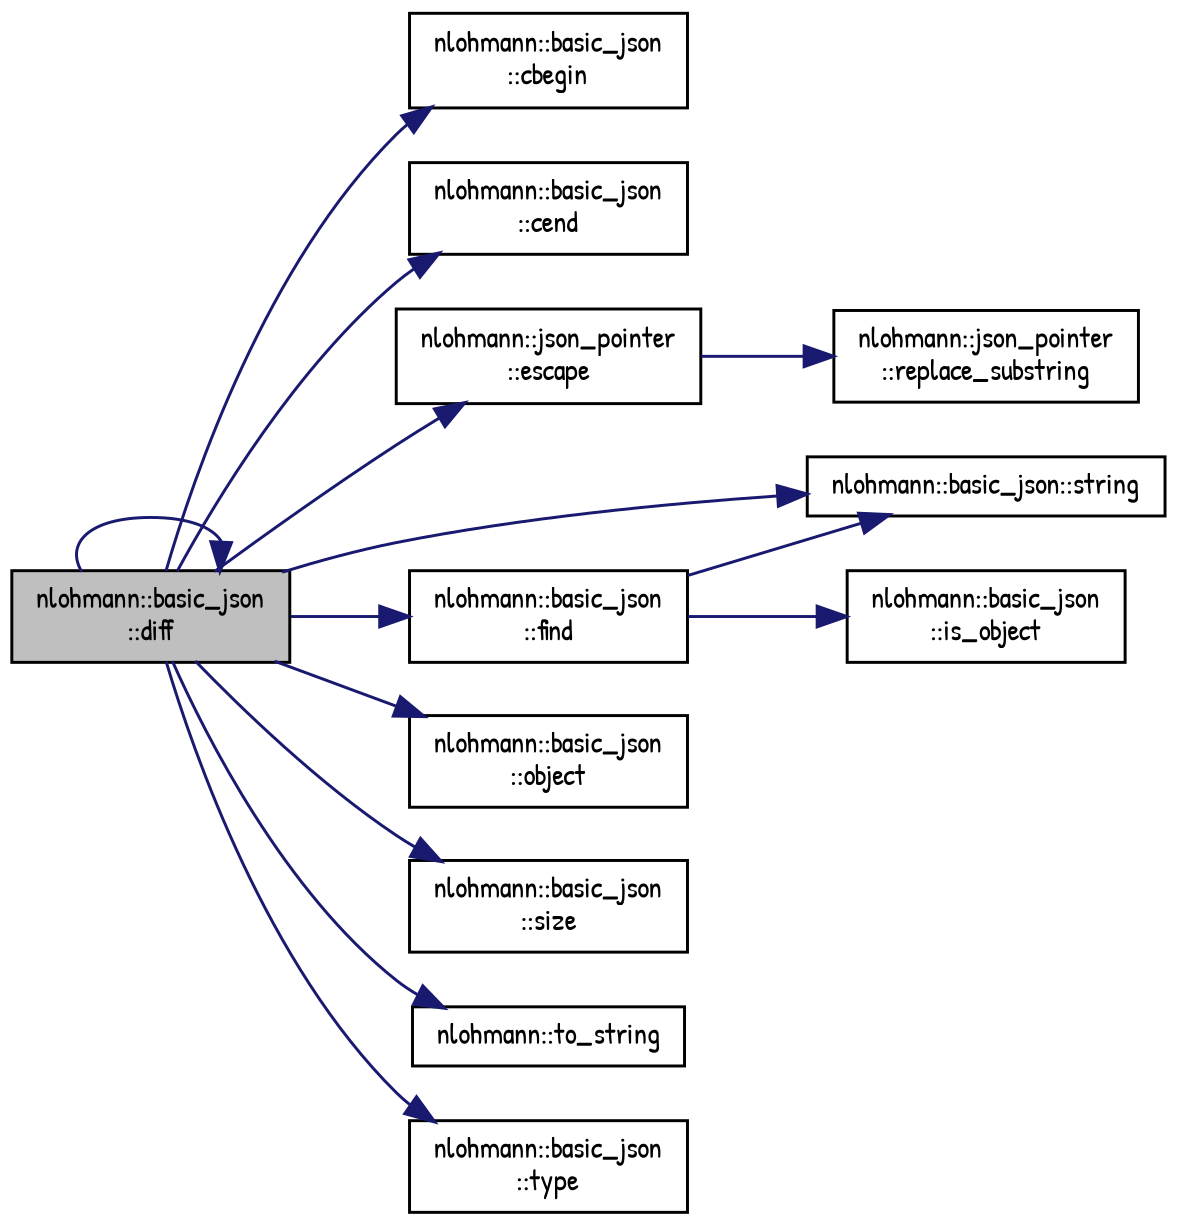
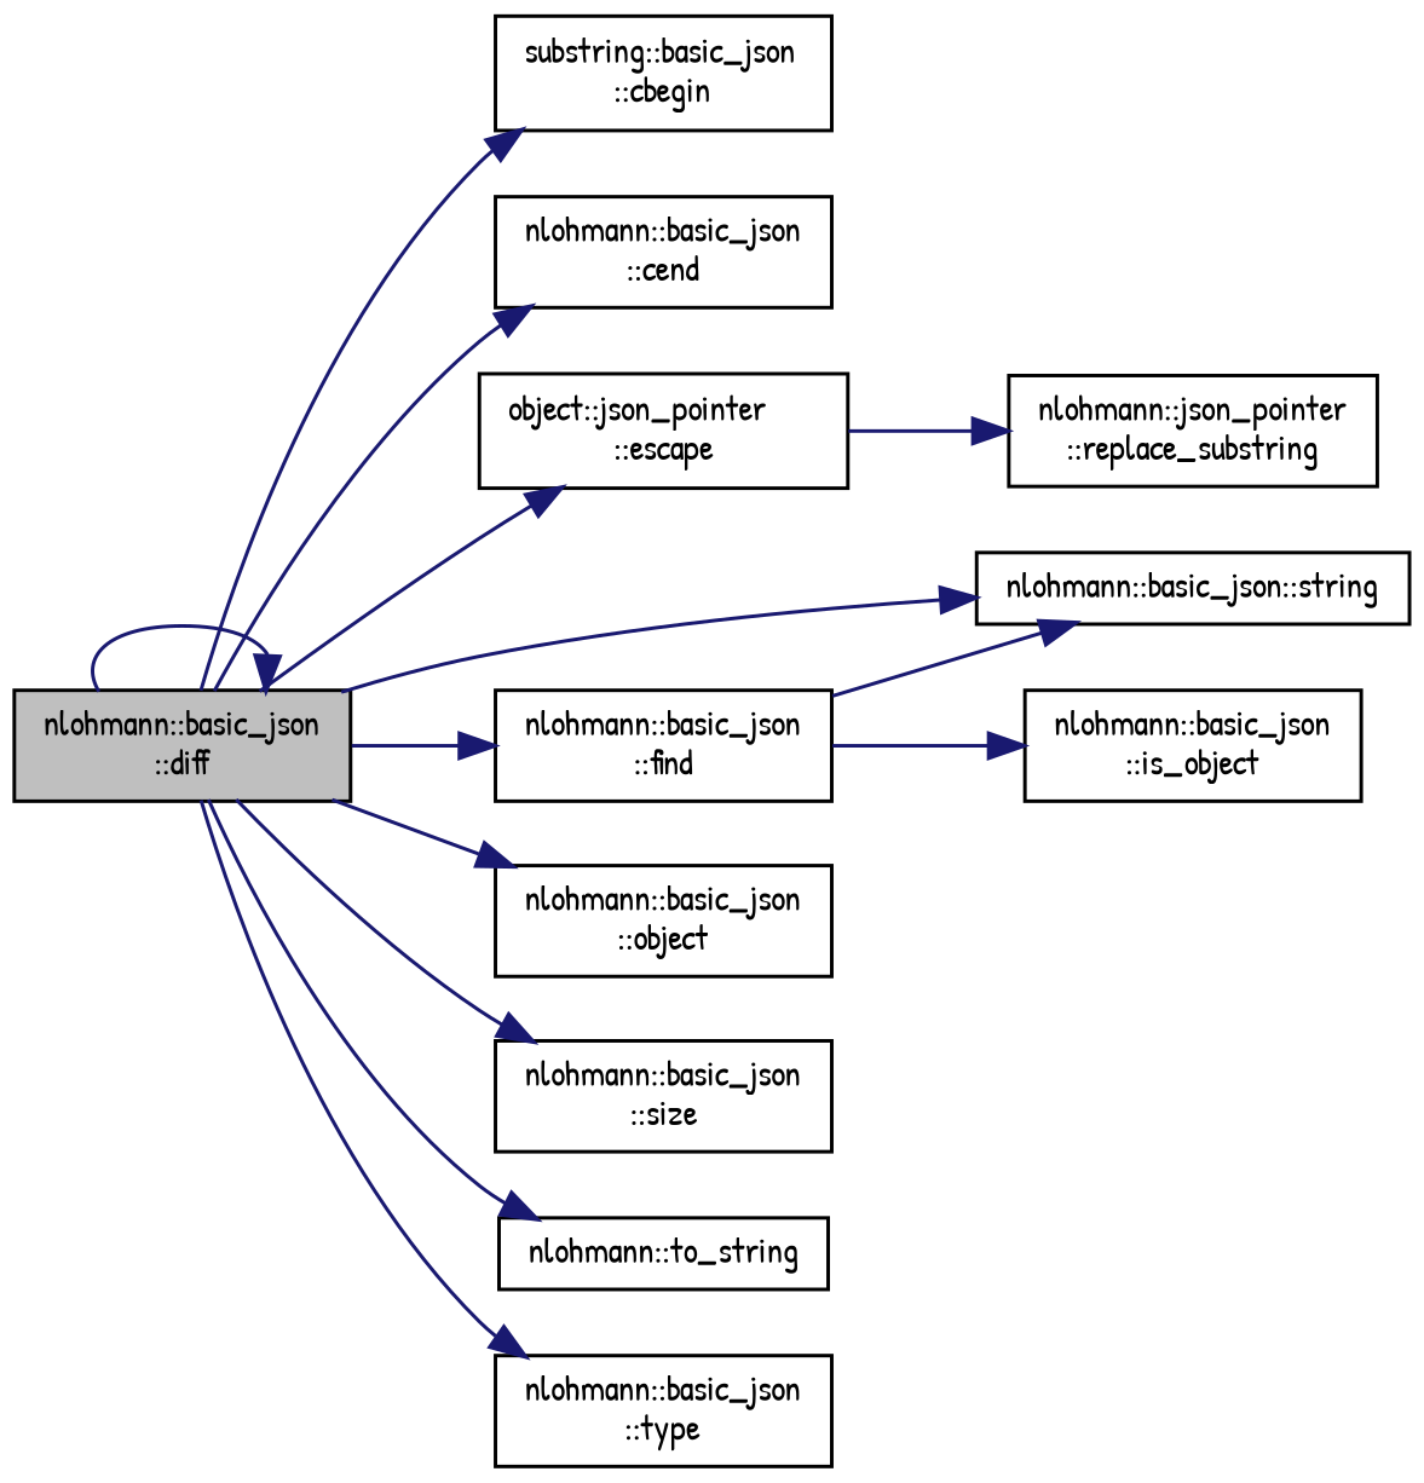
  digraph {
    fontname="Patrick Hand"
    rankdir=LR
    node [color=black fillcolor=white fontname="Patrick Hand" fontsize=10 shape=record style=filled]
    edge [color=midnightblue fontname="Patrick Hand" fontsize=10 labelfontname=Helvetica labelfontsize=10 style=solid]
    n1 [fillcolor=grey75 fontcolor=black height=0.2 label="nlohmann::basic_json\l::diff" width=0.4]
-   n2 [height=0.2 label="nlohmann::basic_json\l::cbegin" width=0.4]
+   n2 [height=0.2 label="substring::basic_json\l::cbegin" width=0.4]
    n3 [height=0.2 label="nlohmann::basic_json\l::cend" width=0.4]
    n4 [height=0.2 label="nlohmann::basic_json::string" width=0.4]
-   n5 [height=0.2 label="nlohmann::json_pointer\l::escape" width=0.4]
+   n5 [height=0.2 label="object::json_pointer\l::escape" width=0.4]
    n6 [height=0.2 label="nlohmann::basic_json\l::find" width=0.4]
    n7 [height=0.2 label="nlohmann::basic_json\l::object" width=0.4]
    n8 [height=0.2 label="nlohmann::basic_json\l::size" width=0.4]
    n9 [height=0.2 label="nlohmann::to_string" width=0.4]
    n10 [height=0.2 label="nlohmann::basic_json\l::type" width=0.4]
    n11 [height=0.2 label="nlohmann::json_pointer\l::replace_substring" width=0.4]
    n12 [height=0.2 label="nlohmann::basic_json\l::is_object" width=0.4]
    n1 -> n1
    n1 -> n2
    n1 -> n3
    n1 -> n4
    n1 -> n5
    n1 -> n6
    n1 -> n7
    n1 -> n8
    n1 -> n9
    n1 -> n10
    n5 -> n11
    n6 -> n4
    n6 -> n12
  }
